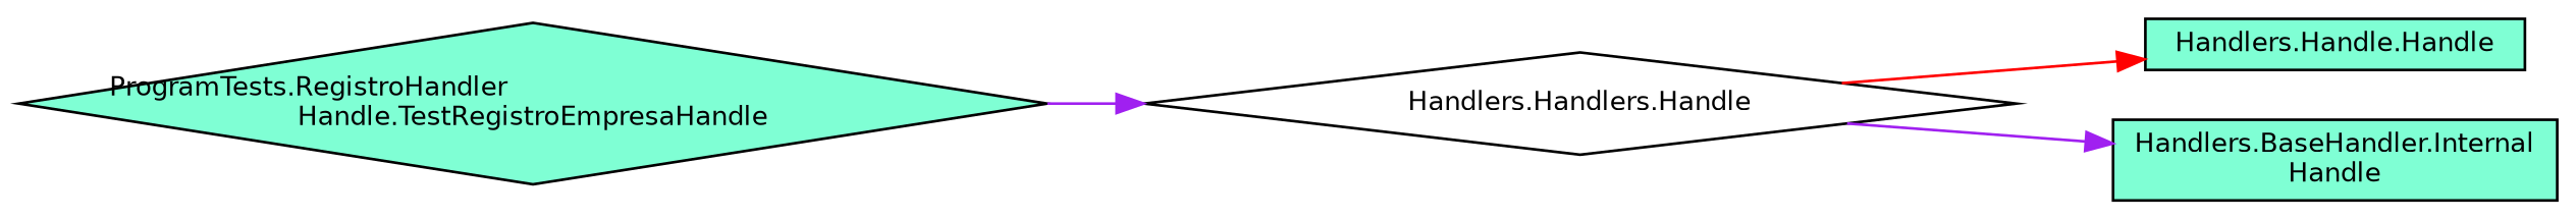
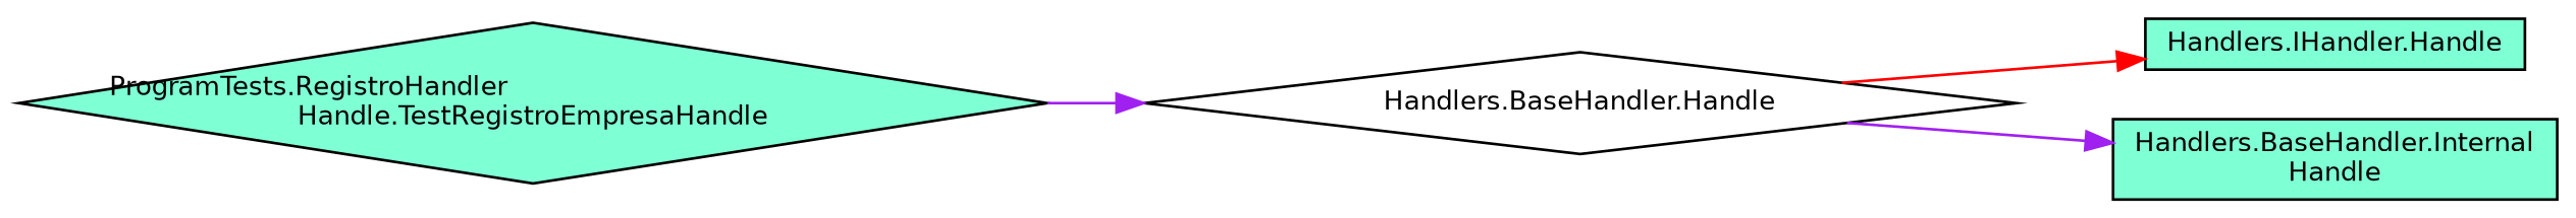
  digraph {
    rankdir=LR
    node [color=black fillcolor=aquamarine fontname=Helvetica fontsize=10 shape=diamond style=filled]
    edge [color=purple fontname=Helvetica fontsize=10 labelfontname=Helvetica labelfontsize=10 style=solid]
    n1 [fontcolor=black height=0.2 label="ProgramTests.RegistroHandler\lHandle.TestRegistroEmpresaHandle" width=0.4]
-   n2 [fillcolor=white height=0.2 label="Handlers.Handlers.Handle" width=0.4]
-   n3 [height=0.2 label="Handlers.Handle.Handle" shape=box width=0.4]
+   n2 [fillcolor=white height=0.2 label="Handlers.BaseHandler.Handle" width=0.4]
+   n3 [height=0.2 label="Handlers.IHandler.Handle" shape=box width=0.4]
    n4 [height=0.2 label="Handlers.BaseHandler.Internal\lHandle" shape=box width=0.4]
    n1 -> n2
    n2 -> n3 [color=red]
    n2 -> n4
  }
